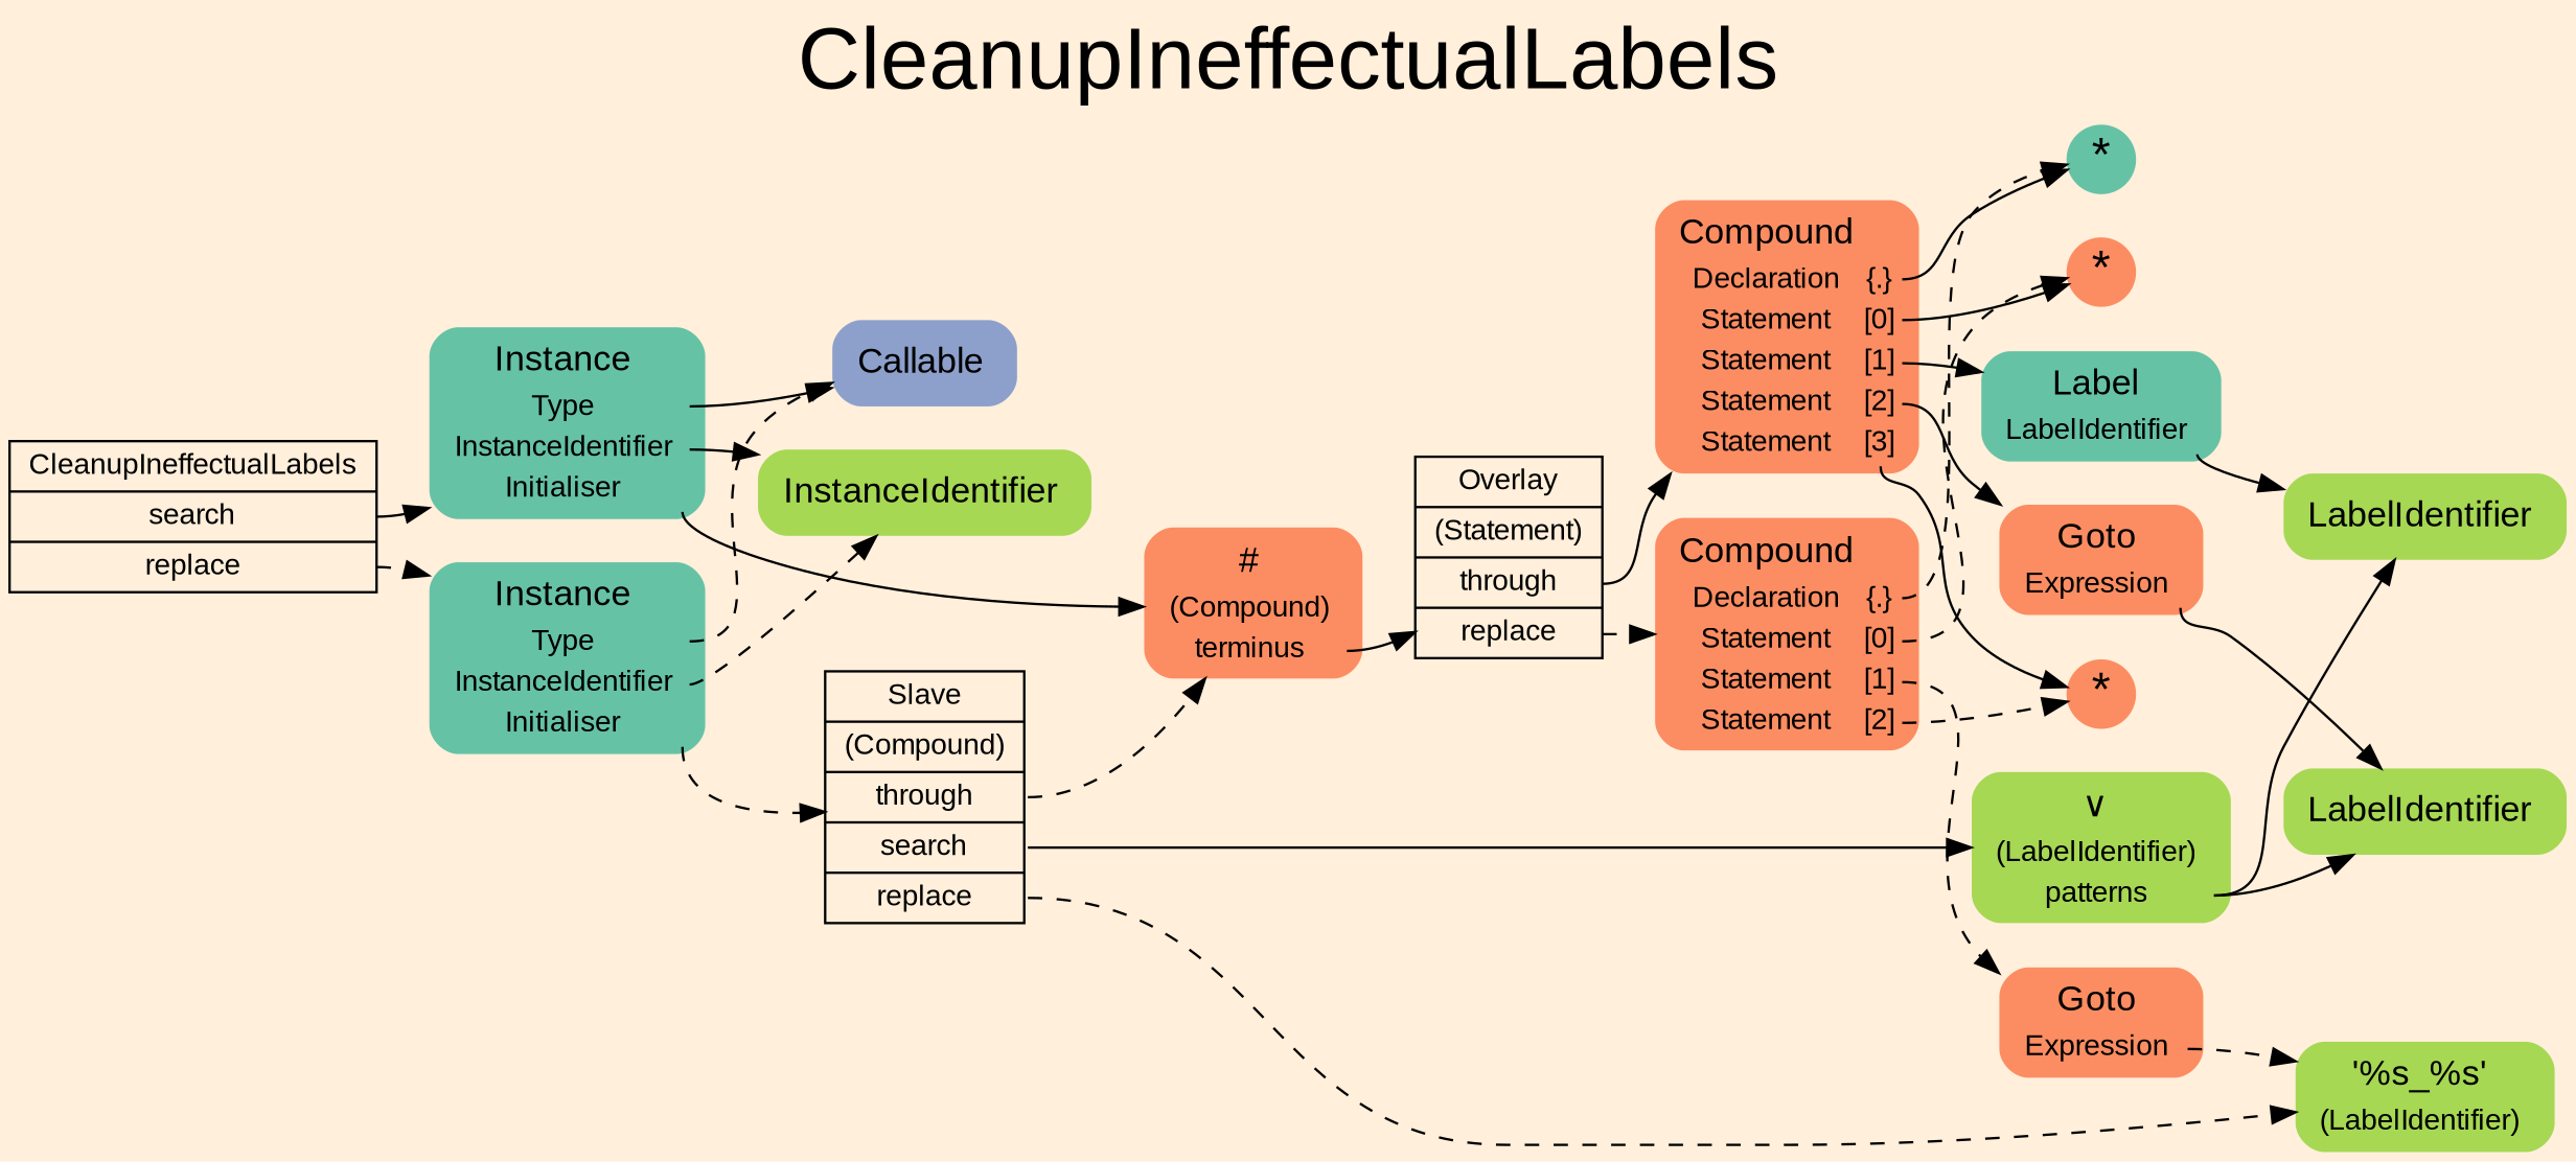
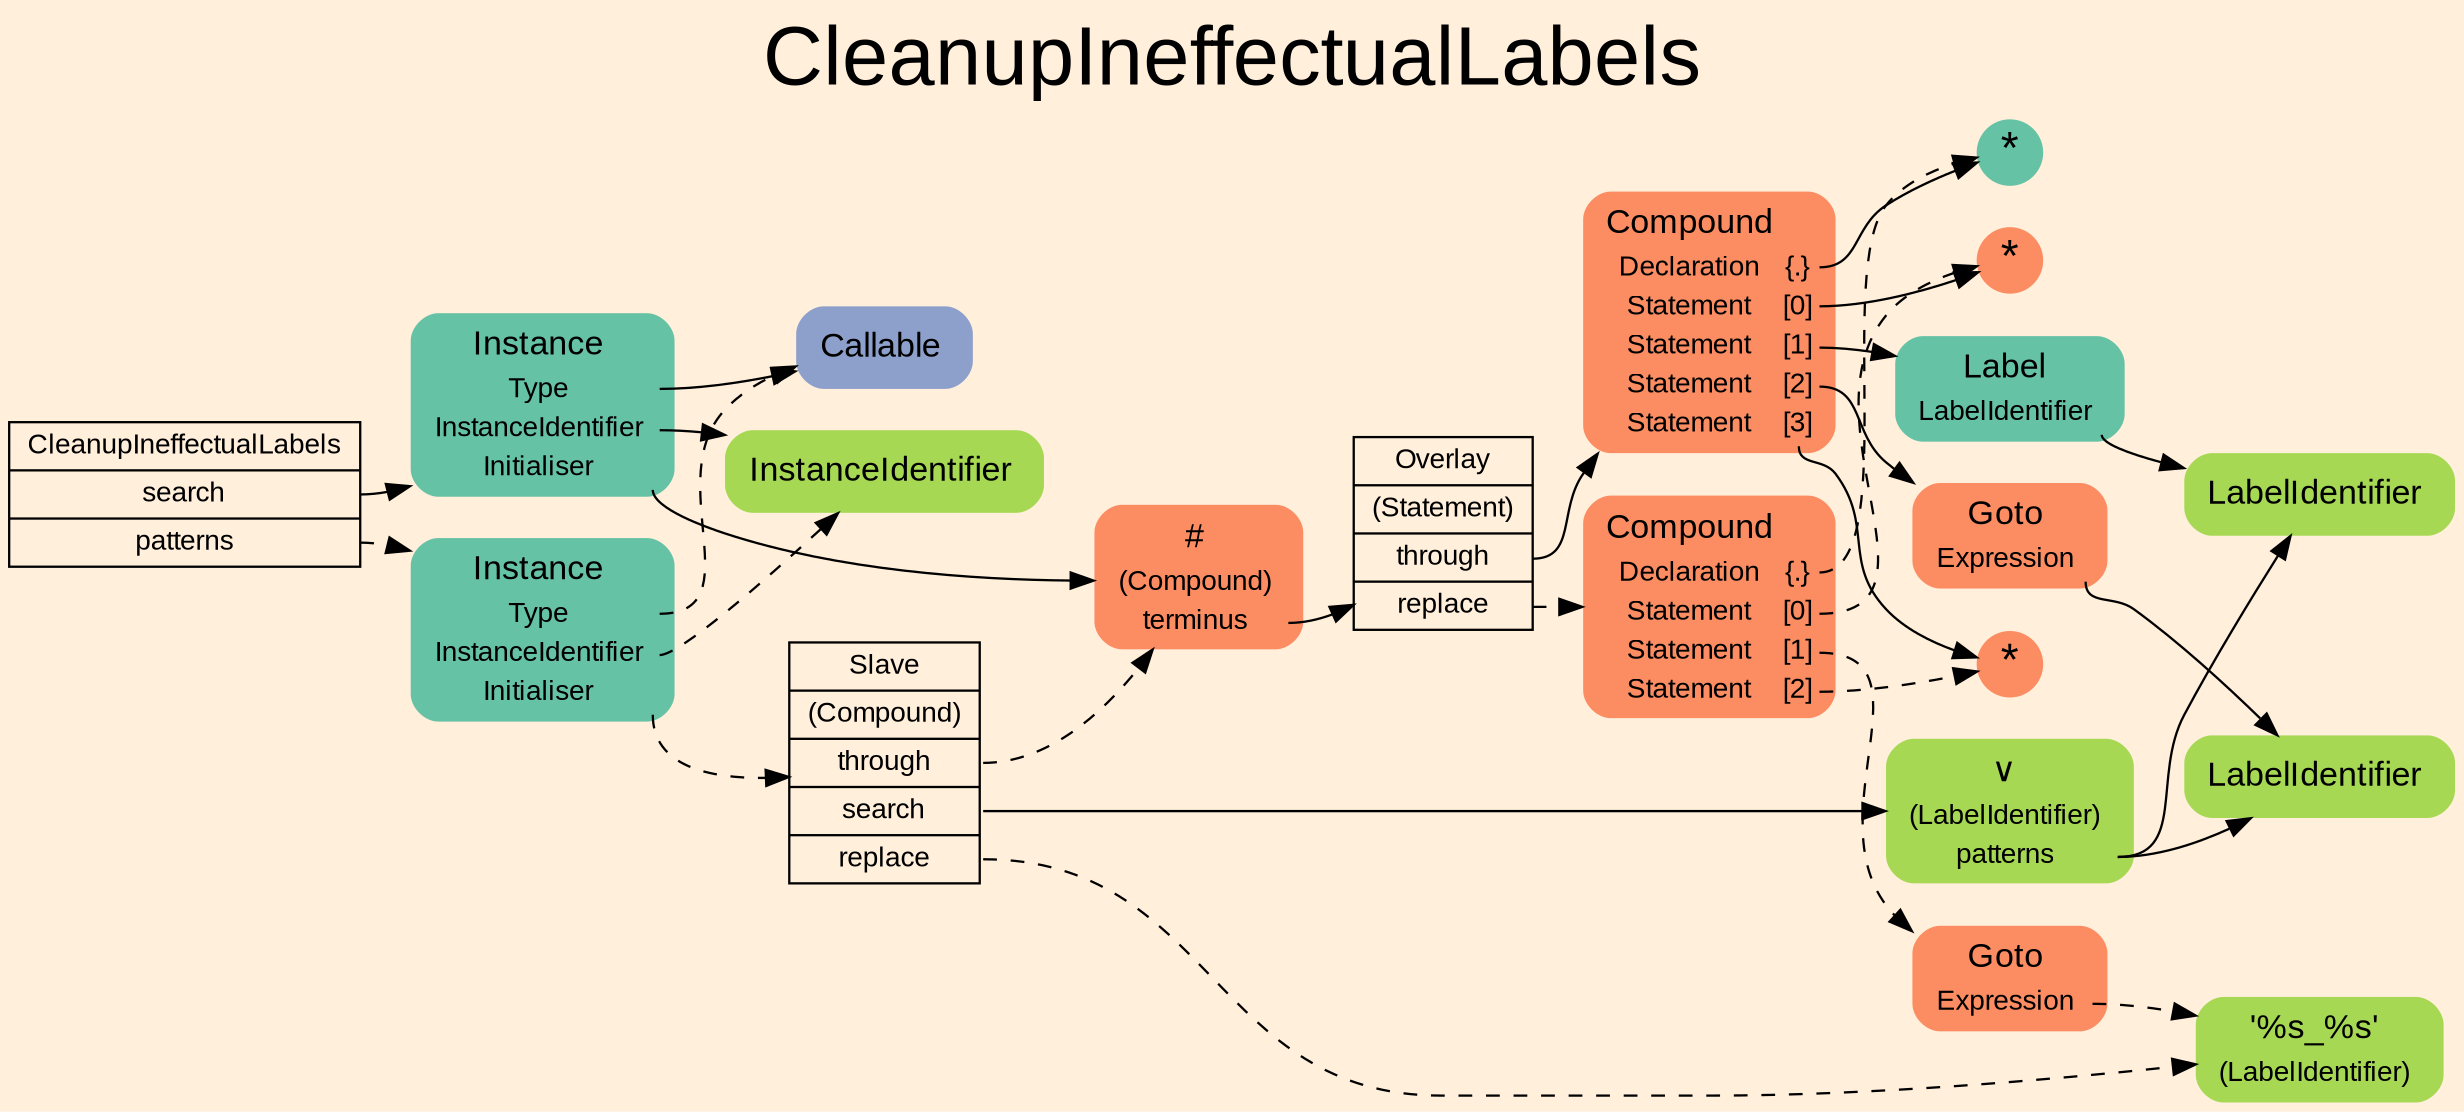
  digraph {
    bgcolor=antiquewhite1
    color=black
    fontcolor=black
    fontname=Arial
    fontsize=36
    label=CleanupIneffectualLabels
    labelloc=t
    rankdir=LR
    ranksep=0.3
    node [fillcolor="/set28/2" fontname=Arial fontsize=12 shape=plaintext style="rounded,filled"]
    edge [color=black fontcolor=black fontname=Arial tailport=port1]
-   n1 [color=black fillcolor=antiquewhite1 fontcolor=black label="<fixed> CleanupIneffectualLabels | <port0> search | <port1> replace" shape=record style=filled]
+   n1 [color=black fillcolor=antiquewhite1 fontcolor=black label="<fixed> CleanupIneffectualLabels | <port0> search | <port1> patterns" shape=record style=filled]
    n2 [fillcolor="/set28/1" label=<<TABLE BORDER="0" CELLBORDER="0" CELLSPACING="0">      <TR><TD><FONT POINT-SIZE="15.0">Instance</FONT></TD><TD></TD></TR>      <TR><TD>Type</TD><TD PORT="port0"></TD></TR>      <TR><TD>InstanceIdentifier</TD><TD PORT="port1"></TD></TR>      <TR><TD>Initialiser</TD><TD PORT="port2"></TD></TR>     </TABLE>>]
    n3 [fillcolor="/set28/1" label=<<TABLE BORDER="0" CELLBORDER="0" CELLSPACING="0">      <TR><TD><FONT POINT-SIZE="15.0">Instance</FONT></TD><TD></TD></TR>      <TR><TD>Type</TD><TD PORT="port0"></TD></TR>      <TR><TD>InstanceIdentifier</TD><TD PORT="port1"></TD></TR>      <TR><TD>Initialiser</TD><TD PORT="port2"></TD></TR>     </TABLE>>]
    n4 [fillcolor="/set28/3" label=<<TABLE BORDER="0" CELLBORDER="0" CELLSPACING="0">      <TR><TD><FONT POINT-SIZE="15.0">Callable</FONT></TD><TD></TD></TR>     </TABLE>>]
    n5 [fillcolor="/set28/5" label=<<TABLE BORDER="0" CELLBORDER="0" CELLSPACING="0">      <TR><TD><FONT POINT-SIZE="15.0">InstanceIdentifier</FONT></TD><TD></TD></TR>     </TABLE>>]
    n6 [label=<<TABLE BORDER="0" CELLBORDER="0" CELLSPACING="0">      <TR><TD><FONT POINT-SIZE="15.0">#</FONT></TD><TD></TD></TR>      <TR><TD>(Compound)</TD><TD PORT="port0"></TD></TR>      <TR><TD>terminus</TD><TD PORT="port1"></TD></TR>     </TABLE>>]
    n7 [color=black fillcolor=antiquewhite1 fontcolor=black label="<fixed> Slave | <port0> (Compound) | <port1> through | <port2> search | <port3> replace" shape=record style=filled]
    n8 [color=black fillcolor=antiquewhite1 fontcolor=black label="<fixed> Overlay | <port0> (Statement) | <port1> through | <port2> replace" shape=record style=filled]
    n9 [label=<<TABLE BORDER="0" CELLBORDER="0" CELLSPACING="0">      <TR><TD><FONT POINT-SIZE="15.0">Compound</FONT></TD><TD></TD></TR>      <TR><TD>Declaration</TD><TD PORT="port0">{.}</TD></TR>      <TR><TD>Statement</TD><TD PORT="port1">[0]</TD></TR>      <TR><TD>Statement</TD><TD PORT="port2">[1]</TD></TR>      <TR><TD>Statement</TD><TD PORT="port3">[2]</TD></TR>      <TR><TD>Statement</TD><TD PORT="port4">[3]</TD></TR>     </TABLE>>]
    n10 [label=<<TABLE BORDER="0" CELLBORDER="0" CELLSPACING="0">      <TR><TD><FONT POINT-SIZE="15.0">Compound</FONT></TD><TD></TD></TR>      <TR><TD>Declaration</TD><TD PORT="port0">{.}</TD></TR>      <TR><TD>Statement</TD><TD PORT="port1">[0]</TD></TR>      <TR><TD>Statement</TD><TD PORT="port2">[1]</TD></TR>      <TR><TD>Statement</TD><TD PORT="port3">[2]</TD></TR>     </TABLE>>]
    n11 [fillcolor="/set28/1" fixedsize=true fontsize=20 height=0.4 label=<*> penwidth=0.0 shape=circle style=filled width=0.4]
    n12 [fixedsize=true fontsize=20 height=0.4 label=<*> penwidth=0.0 shape=circle style=filled width=0.4]
    n13 [fillcolor="/set28/1" label=<<TABLE BORDER="0" CELLBORDER="0" CELLSPACING="0">      <TR><TD><FONT POINT-SIZE="15.0">Label</FONT></TD><TD></TD></TR>      <TR><TD>LabelIdentifier</TD><TD PORT="port0"></TD></TR>     </TABLE>>]
    n14 [label=<<TABLE BORDER="0" CELLBORDER="0" CELLSPACING="0">      <TR><TD><FONT POINT-SIZE="15.0">Goto</FONT></TD><TD></TD></TR>      <TR><TD>Expression</TD><TD PORT="port0"></TD></TR>     </TABLE>>]
    n15 [fixedsize=true fontsize=20 height=0.4 label=<*> penwidth=0.0 shape=circle style=filled width=0.4]
    n16 [label=<<TABLE BORDER="0" CELLBORDER="0" CELLSPACING="0">      <TR><TD><FONT POINT-SIZE="15.0">Goto</FONT></TD><TD></TD></TR>      <TR><TD>Expression</TD><TD PORT="port0"></TD></TR>     </TABLE>>]
    n17 [fillcolor="/set28/5" label=<<TABLE BORDER="0" CELLBORDER="0" CELLSPACING="0">      <TR><TD><FONT POINT-SIZE="15.0">LabelIdentifier</FONT></TD><TD></TD></TR>     </TABLE>>]
    n18 [fillcolor="/set28/5" label=<<TABLE BORDER="0" CELLBORDER="0" CELLSPACING="0">      <TR><TD><FONT POINT-SIZE="15.0">LabelIdentifier</FONT></TD><TD></TD></TR>     </TABLE>>]
    n19 [fillcolor="/set28/5" label=<<TABLE BORDER="0" CELLBORDER="0" CELLSPACING="0">      <TR><TD><FONT POINT-SIZE="15.0">'%s_%s'</FONT></TD><TD></TD></TR>      <TR><TD>(LabelIdentifier)</TD><TD PORT="port0"></TD></TR>     </TABLE>>]
    n20 [fillcolor="/set28/5" label=<<TABLE BORDER="0" CELLBORDER="0" CELLSPACING="0">      <TR><TD><FONT POINT-SIZE="15.0">∨</FONT></TD><TD></TD></TR>      <TR><TD>(LabelIdentifier)</TD><TD PORT="port0"></TD></TR>      <TR><TD>patterns</TD><TD PORT="port1"></TD></TR>     </TABLE>>]
    n1 -> n2 [tailport=port0]
    n1 -> n3 [style=dashed]
    n2 -> n4 [tailport=port0]
    n2 -> n5
    n2 -> n6 [tailport=port2]
    n3 -> n4 [style=dashed tailport=port0]
    n3 -> n5 [style=dashed]
    n3 -> n7 [style=dashed tailport=port2]
    n6 -> n8
    n7 -> n6 [style=dashed]
    n7 -> n19 [style=dashed tailport=port3]
    n7 -> n20 [tailport=port2]
    n8 -> n9
    n8 -> n10 [style=dashed tailport=port2]
    n9 -> n11 [tailport=port0]
    n9 -> n12
    n9 -> n13 [tailport=port2]
    n9 -> n14 [tailport=port3]
    n9 -> n15 [tailport=port4]
    n10 -> n11 [style=dashed tailport=port0]
    n10 -> n12 [style=dashed]
    n10 -> n15 [style=dashed tailport=port3]
    n10 -> n16 [style=dashed tailport=port2]
    n13 -> n17 [tailport=port0]
    n14 -> n18 [tailport=port0]
    n16 -> n19 [style=dashed tailport=port0]
    n20 -> n17
    n20 -> n18
  }
